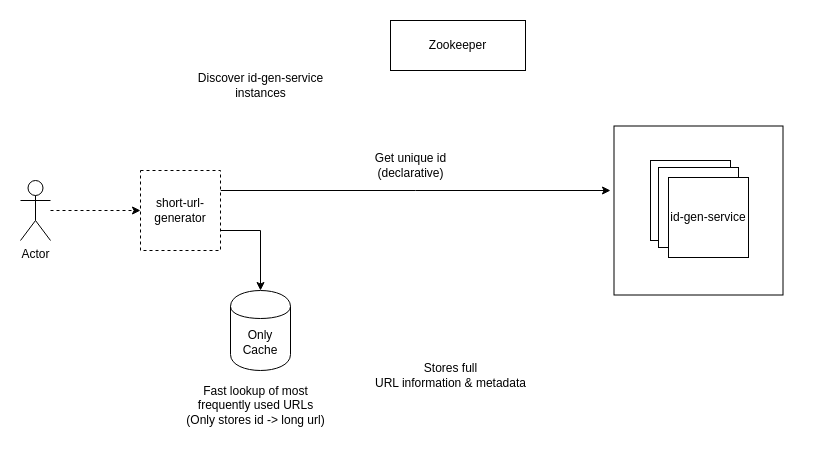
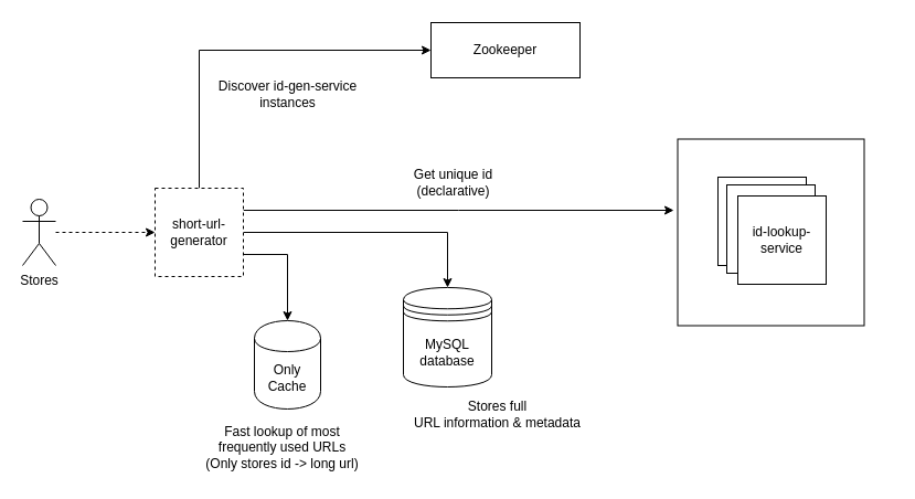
  <mxCell id="0" />
  <mxCell id="1" parent="0" />
  <mxCell id="2" value="" style="whiteSpace=wrap;html=1;aspect=fixed;" vertex="1" parent="1"><mxGeometry x="613.5" y="125.5" width="169" height="169" as="geometry" /></mxCell>
  <mxCell id="3" value="Zookeeper" style="whiteSpace=wrap;html=1;aspect=fixed;" vertex="1" parent="1"><mxGeometry x="390" y="20" width="135" height="50" as="geometry" /></mxCell>
+ <mxCell id="4" style="edgeStyle=orthogonalEdgeStyle;rounded=0;orthogonalLoop=1;jettySize=auto;html=1;exitX=0.5;exitY=0;exitDx=0;exitDy=0;entryX=0;entryY=0.5;entryDx=0;entryDy=0;" edge="1" parent="1" source="8" target="3"><mxGeometry relative="1" as="geometry" /></mxCell>
+ <mxCell id="5" style="edgeStyle=orthogonalEdgeStyle;rounded=0;orthogonalLoop=1;jettySize=auto;html=1;exitX=1;exitY=0.5;exitDx=0;exitDy=0;" edge="1" parent="1" source="8" target="10"><mxGeometry relative="1" as="geometry" /></mxCell>
  <mxCell id="6" style="edgeStyle=orthogonalEdgeStyle;rounded=0;orthogonalLoop=1;jettySize=auto;html=1;exitX=1;exitY=0.75;exitDx=0;exitDy=0;entryX=0.5;entryY=0;entryDx=0;entryDy=0;" edge="1" parent="1" source="8" target="12"><mxGeometry relative="1" as="geometry" /></mxCell>
  <mxCell id="7" style="edgeStyle=orthogonalEdgeStyle;rounded=0;orthogonalLoop=1;jettySize=auto;html=1;exitX=1;exitY=0.25;exitDx=0;exitDy=0;" edge="1" parent="1" source="8"><mxGeometry relative="1" as="geometry"><mxPoint x="610" y="190" as="targetPoint" /></mxGeometry></mxCell>
  <mxCell id="8" value="short-url-generator" style="whiteSpace=wrap;html=1;aspect=fixed;dashed=1;" vertex="1" parent="1"><mxGeometry x="140" y="170" width="80" height="80" as="geometry" /></mxCell>
  <mxCell id="9" value="Discover id-gen-service &lt;br&gt;instances" style="text;html=1;align=center;verticalAlign=middle;resizable=0;points=[];autosize=1;" vertex="1" parent="1"><mxGeometry x="190" y="70" width="140" height="30" as="geometry" /></mxCell>
+ <mxCell id="10" value="MySQL database" style="shape=datastore;whiteSpace=wrap;html=1;" vertex="1" parent="1"><mxGeometry x="365" y="260" width="80" height="90" as="geometry" /></mxCell>
  <mxCell id="11" value="Stores full &lt;br&gt;URL information &amp;amp; metadata" style="text;html=1;align=center;verticalAlign=middle;resizable=0;points=[];autosize=1;" vertex="1" parent="1"><mxGeometry x="365" y="360" width="170" height="30" as="geometry" /></mxCell>
  <mxCell id="12" value="Only&lt;br&gt;Cache" style="shape=cylinder;whiteSpace=wrap;html=1;boundedLbl=1;backgroundOutline=1;" vertex="1" parent="1"><mxGeometry x="230" y="290" width="60" height="80" as="geometry" /></mxCell>
  <mxCell id="13" value="Fast lookup of most&lt;br&gt;frequently used URLs&lt;br&gt;(Only stores id -&amp;gt; long url)" style="text;html=1;align=center;verticalAlign=middle;resizable=0;points=[];autosize=1;" vertex="1" parent="1"><mxGeometry x="180" y="380" width="150" height="50" as="geometry" /></mxCell>
  <mxCell id="14" style="edgeStyle=orthogonalEdgeStyle;rounded=0;orthogonalLoop=1;jettySize=auto;html=1;entryX=0;entryY=0.5;entryDx=0;entryDy=0;dashed=1;" edge="1" parent="1" source="15" target="8"><mxGeometry relative="1" as="geometry" /></mxCell>
- <mxCell id="15" value="Actor" style="shape=umlActor;verticalLabelPosition=bottom;labelBackgroundColor=#ffffff;verticalAlign=top;html=1;" vertex="1" parent="1"><mxGeometry x="20" y="180" width="30" height="60" as="geometry" /></mxCell>
+ <mxCell id="15" value="Stores" style="shape=umlActor;verticalLabelPosition=bottom;labelBackgroundColor=#ffffff;verticalAlign=top;html=1;" vertex="1" parent="1"><mxGeometry x="20" y="180" width="30" height="60" as="geometry" /></mxCell>
  <mxCell id="16" value="" style="group" vertex="1" connectable="0" parent="1"><mxGeometry x="650" y="160" width="156.5" height="109" as="geometry" /></mxCell>
  <mxCell id="17" value="" style="whiteSpace=wrap;html=1;aspect=fixed;" vertex="1" parent="16"><mxGeometry width="80" height="80" as="geometry" /></mxCell>
  <mxCell id="18" value="" style="whiteSpace=wrap;html=1;aspect=fixed;" vertex="1" parent="16"><mxGeometry x="8" y="7" width="80" height="80" as="geometry" /></mxCell>
- <mxCell id="19" value="id-gen-service" style="whiteSpace=wrap;html=1;aspect=fixed;" vertex="1" parent="16"><mxGeometry x="18" y="17" width="80" height="80" as="geometry" /></mxCell>
+ <mxCell id="19" value="id-lookup-service" style="whiteSpace=wrap;html=1;aspect=fixed;" vertex="1" parent="16"><mxGeometry x="18" y="17" width="80" height="80" as="geometry" /></mxCell>
  <mxCell id="20" value="Get unique id&lt;br&gt;(declarative)" style="text;html=1;align=center;verticalAlign=middle;resizable=0;points=[];autosize=1;" vertex="1" parent="1"><mxGeometry x="365" y="150" width="90" height="30" as="geometry" /></mxCell>
